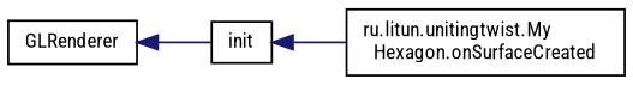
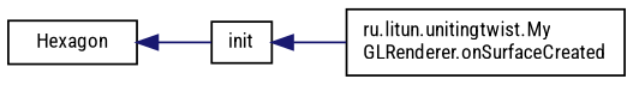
  digraph {
    fontname="Roboto Condensed"
    rankdir=LR
    node [color=black fillcolor=white fontname="Roboto Condensed" fontsize=10 shape=record style=filled]
    edge [color=midnightblue dir=back fontname="Roboto Condensed" fontsize=10 labelfontname=Helvetica labelfontsize=10 style=solid]
-   n1 [height=0.2 label=GLRenderer width=0.4]
+   n1 [height=0.2 label=Hexagon width=0.4]
    n2 [height=0.2 label=init width=0.4]
-   n3 [height=0.2 label="ru.litun.unitingtwist.My\lHexagon.onSurfaceCreated" width=0.4]
+   n3 [height=0.2 label="ru.litun.unitingtwist.My\lGLRenderer.onSurfaceCreated" width=0.4]
    n1 -> n2
    n2 -> n3
  }
